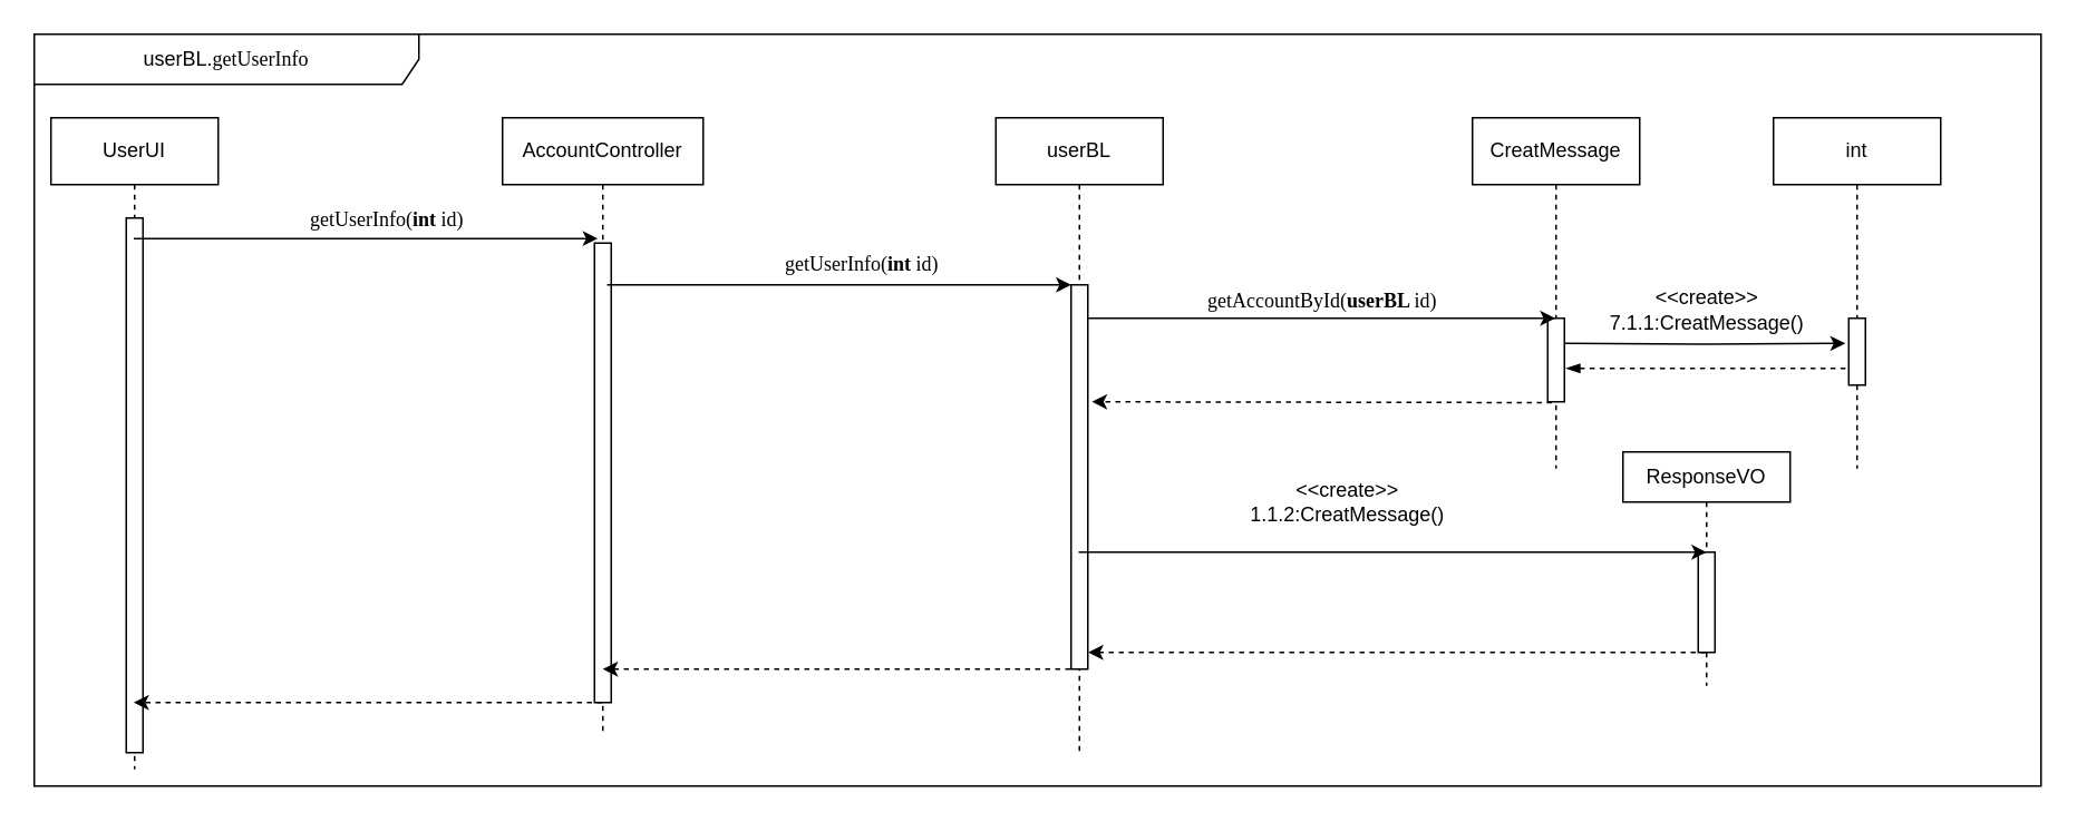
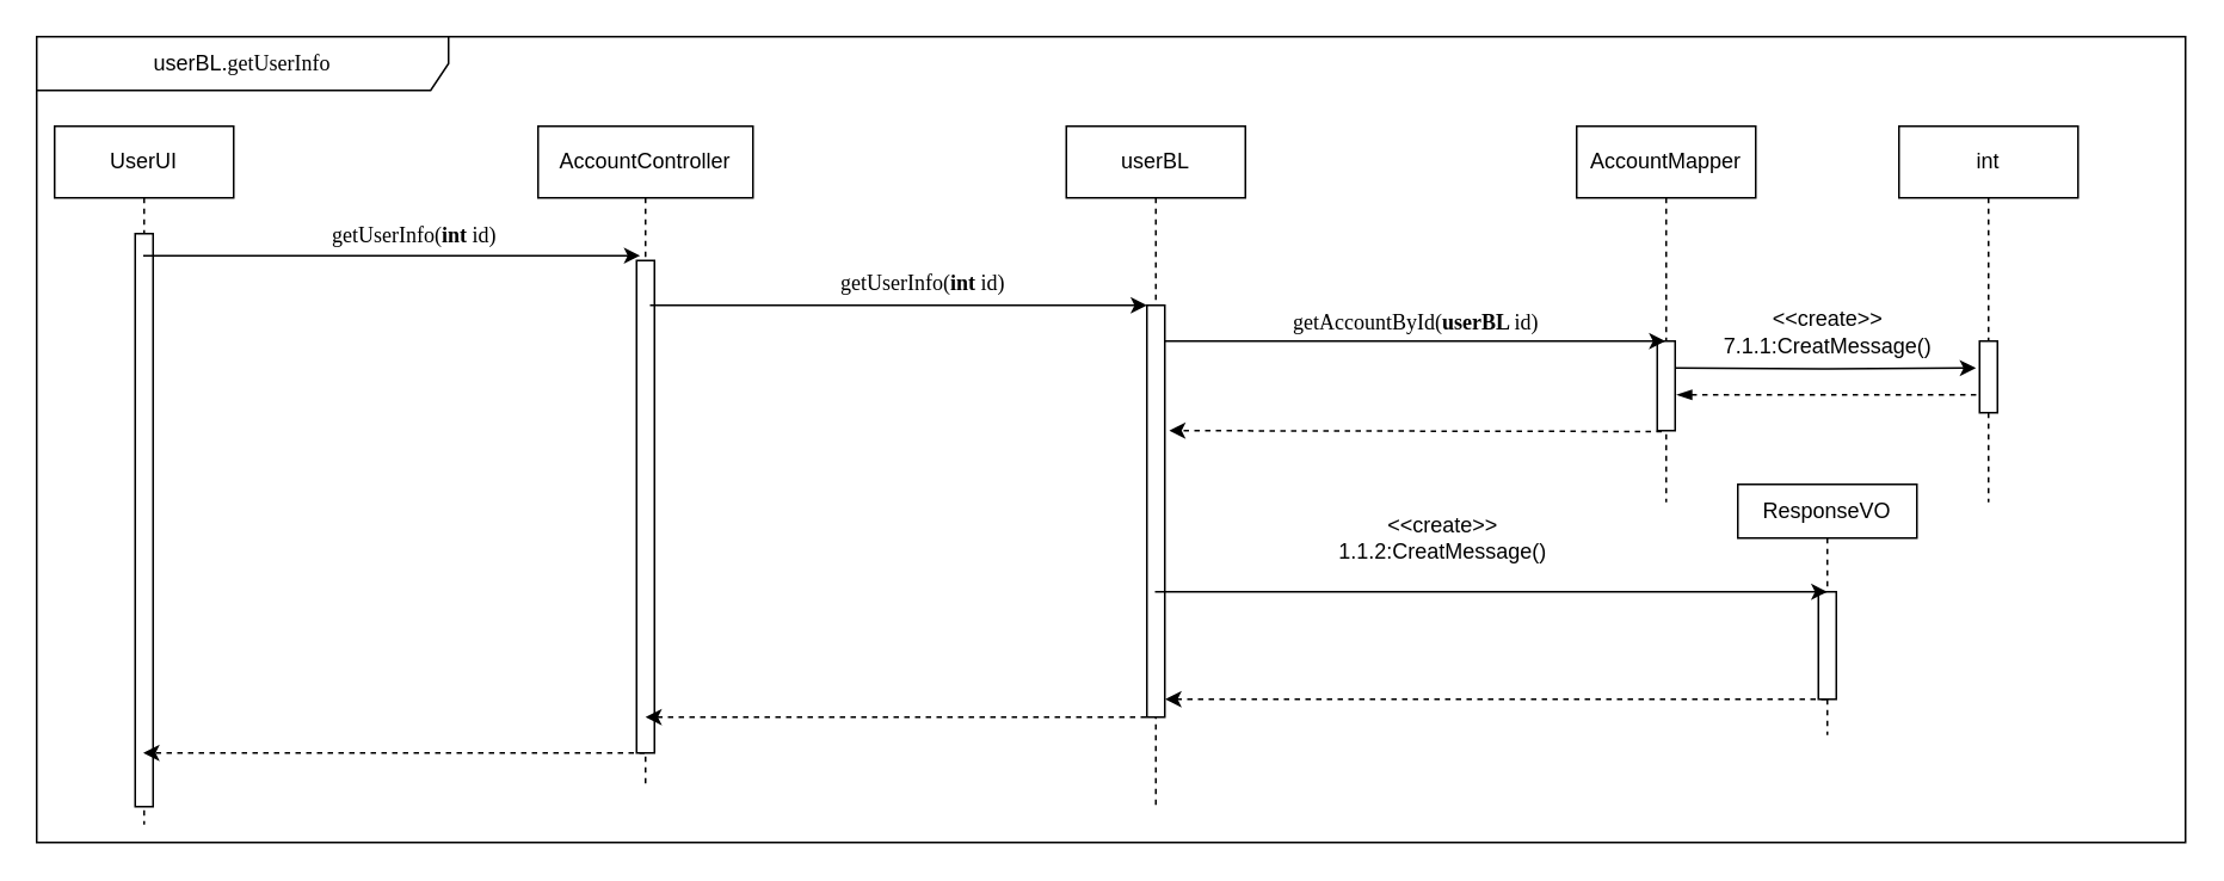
  <mxCell id="0" />
  <mxCell id="1" parent="0" />
  <mxCell id="2" value="userBL.&lt;font face=&quot;menlo&quot;&gt;&lt;span style=&quot;background-color: rgb(255 , 255 , 255)&quot;&gt;getUserInfo&lt;/span&gt;&lt;/font&gt;" style="shape=umlFrame;whiteSpace=wrap;html=1;labelBackgroundColor=none;width=230;height=30;" parent="1" vertex="1"><mxGeometry x="20" y="20" width="1200" height="450" as="geometry" /></mxCell>
  <mxCell id="3" value="UserUI" style="shape=umlLifeline;perimeter=lifelinePerimeter;whiteSpace=wrap;html=1;container=1;collapsible=0;recursiveResize=0;outlineConnect=0;" parent="1" vertex="1"><mxGeometry x="30" y="70" width="100" height="390" as="geometry" /></mxCell>
  <mxCell id="4" value="" style="html=1;points=[];perimeter=orthogonalPerimeter;" parent="3" vertex="1"><mxGeometry x="45" y="60" width="10" height="320" as="geometry" /></mxCell>
  <mxCell id="5" value="AccountController" style="shape=umlLifeline;perimeter=lifelinePerimeter;whiteSpace=wrap;html=1;container=1;collapsible=0;recursiveResize=0;outlineConnect=0;" parent="1" vertex="1"><mxGeometry x="300" y="70" width="120" height="370" as="geometry" /></mxCell>
  <mxCell id="6" value="" style="html=1;points=[];perimeter=orthogonalPerimeter;" parent="5" vertex="1"><mxGeometry x="55" y="75" width="10" height="275" as="geometry" /></mxCell>
  <mxCell id="7" value="userBL" style="shape=umlLifeline;perimeter=lifelinePerimeter;whiteSpace=wrap;html=1;container=1;collapsible=0;recursiveResize=0;outlineConnect=0;" parent="1" vertex="1"><mxGeometry x="595" y="70" width="100" height="380" as="geometry" /></mxCell>
  <mxCell id="8" value="" style="html=1;points=[];perimeter=orthogonalPerimeter;" parent="7" vertex="1"><mxGeometry x="45" y="100" width="10" height="230" as="geometry" /></mxCell>
- <mxCell id="9" value="CreatMessage" style="shape=umlLifeline;perimeter=lifelinePerimeter;whiteSpace=wrap;html=1;container=1;collapsible=0;recursiveResize=0;outlineConnect=0;" parent="1" vertex="1"><mxGeometry x="880" y="70" width="100" height="210" as="geometry" /></mxCell>
+ <mxCell id="9" value="AccountMapper" style="shape=umlLifeline;perimeter=lifelinePerimeter;whiteSpace=wrap;html=1;container=1;collapsible=0;recursiveResize=0;outlineConnect=0;" parent="1" vertex="1"><mxGeometry x="880" y="70" width="100" height="210" as="geometry" /></mxCell>
  <mxCell id="10" value="" style="html=1;points=[];perimeter=orthogonalPerimeter;" parent="9" vertex="1"><mxGeometry x="45" y="120" width="10" height="50" as="geometry" /></mxCell>
  <mxCell id="11" value="" style="endArrow=classic;html=1;dashed=1;" parent="1" source="5" target="3" edge="1"><mxGeometry width="50" height="50" relative="1" as="geometry"><mxPoint x="170" y="345" as="sourcePoint" /><mxPoint x="80" y="345" as="targetPoint" /><Array as="points"><mxPoint x="210" y="420" /></Array></mxGeometry></mxCell>
  <mxCell id="12" value="" style="endArrow=classic;html=1;entryX=0.2;entryY=-0.01;entryDx=0;entryDy=0;entryPerimeter=0;" parent="1" source="3" target="6" edge="1"><mxGeometry width="50" height="50" relative="1" as="geometry"><mxPoint x="235" y="145" as="sourcePoint" /><mxPoint x="350" y="145" as="targetPoint" /></mxGeometry></mxCell>
  <mxCell id="13" value="&lt;div style=&quot;text-align: justify ; font-size: 12px&quot;&gt;&lt;pre style=&quot;font-family: &amp;#34;menlo&amp;#34; ; font-size: 12px&quot;&gt;&lt;pre style=&quot;font-family: &amp;#34;menlo&amp;#34; ; font-size: 12px&quot;&gt;&lt;pre style=&quot;font-family: &amp;#34;menlo&amp;#34; ; font-size: 12px&quot;&gt;&lt;pre style=&quot;font-family: &amp;#34;menlo&amp;#34; ; font-size: 9pt&quot;&gt;getUserInfo(&lt;span style=&quot;font-weight: bold&quot;&gt;int&lt;/span&gt;&lt;span style=&quot;color: rgb(0 , 0 , 128) ; font-weight: bold&quot;&gt; &lt;/span&gt;id) &lt;/pre&gt;&lt;/pre&gt;&lt;/pre&gt;&lt;/pre&gt;&lt;/div&gt;" style="text;html=1;align=right;verticalAlign=middle;resizable=0;points=[];labelBackgroundColor=none;fontSize=12;" parent="12" vertex="1" connectable="0"><mxGeometry x="-0.496" y="10" relative="1" as="geometry"><mxPoint x="130.5" y="-2.25" as="offset" /></mxGeometry></mxCell>
  <mxCell id="14" value="" style="endArrow=classic;html=1;entryX=0.2;entryY=-0.01;entryDx=0;entryDy=0;entryPerimeter=0;" parent="1" edge="1"><mxGeometry width="50" height="50" relative="1" as="geometry"><mxPoint x="362.5" y="170" as="sourcePoint" /><mxPoint x="640" y="170" as="targetPoint" /></mxGeometry></mxCell>
  <mxCell id="15" value="" style="endArrow=classic;html=1;dashed=1;" parent="1" edge="1"><mxGeometry width="50" height="50" relative="1" as="geometry"><mxPoint x="639.5" y="400" as="sourcePoint" /><mxPoint x="360" y="400" as="targetPoint" /></mxGeometry></mxCell>
  <mxCell id="16" value="" style="endArrow=classic;html=1;" parent="1" target="9" edge="1"><mxGeometry width="50" height="50" relative="1" as="geometry"><mxPoint x="650" y="190" as="sourcePoint" /><mxPoint x="880" y="190" as="targetPoint" /></mxGeometry></mxCell>
  <mxCell id="17" value="" style="endArrow=classic;html=1;dashed=1;" parent="1" edge="1"><mxGeometry width="50" height="50" relative="1" as="geometry"><mxPoint x="927.5" y="240.5" as="sourcePoint" /><mxPoint x="652.5" y="240" as="targetPoint" /></mxGeometry></mxCell>
  <mxCell id="18" value="&lt;pre style=&quot;background-color: rgb(255 , 255 , 255) ; font-family: &amp;#34;menlo&amp;#34; ; font-size: 9pt&quot;&gt;&lt;pre style=&quot;font-family: &amp;#34;menlo&amp;#34; ; font-size: 9pt&quot;&gt;&lt;pre style=&quot;font-family: &amp;#34;menlo&amp;#34; ; font-size: 9pt&quot;&gt;&lt;pre style=&quot;font-family: &amp;#34;menlo&amp;#34; ; font-size: 9pt&quot;&gt;getAccountById(&lt;span style=&quot;font-weight: bold&quot;&gt;userBL&lt;/span&gt;&lt;span style=&quot;color: #000080 ; font-weight: bold&quot;&gt; &lt;/span&gt;id)&lt;/pre&gt;&lt;/pre&gt;&lt;/pre&gt;&lt;/pre&gt;" style="text;html=1;align=center;verticalAlign=middle;resizable=0;points=[];autosize=1;" parent="1" vertex="1"><mxGeometry x="705" y="160" width="170" height="40" as="geometry" /></mxCell>
  <mxCell id="19" value="ResponseVO" style="shape=umlLifeline;perimeter=lifelinePerimeter;whiteSpace=wrap;html=1;container=1;collapsible=0;recursiveResize=0;outlineConnect=0;size=30;" parent="1" vertex="1"><mxGeometry x="970" y="270" width="100" height="140" as="geometry" /></mxCell>
  <mxCell id="20" value="" style="html=1;points=[];perimeter=orthogonalPerimeter;" parent="19" vertex="1"><mxGeometry x="45" y="60" width="10" height="60" as="geometry" /></mxCell>
  <mxCell id="21" value="" style="endArrow=classic;html=1;" parent="1" source="7" edge="1"><mxGeometry width="50" height="50" relative="1" as="geometry"><mxPoint x="680" y="330" as="sourcePoint" /><mxPoint x="1020" y="330" as="targetPoint" /></mxGeometry></mxCell>
  <mxCell id="22" value="&lt;span style=&quot;color: rgba(0 , 0 , 0 , 0) ; font-family: monospace ; font-size: 0px ; background-color: rgb(248 , 249 , 250)&quot;&gt;%3CmxGraphModel%3E%3Croot%3E%3CmxCell%20id%3D%220%22%2F%3E%3CmxCell%20id%3D%221%22%20parent%3D%220%22%2F%3E%3CmxCell%20id%3D%222%22%20value%3D%22%22%20style%3D%22endArrow%3Dclassic%3Bhtml%3D1%3Bdashed%3D1%3B%22%20edge%3D%221%22%20parent%3D%221%22%3E%3CmxGeometry%20width%3D%2250%22%20height%3D%2250%22%20relative%3D%221%22%20as%3D%22geometry%22%3E%3CmxPoint%20x%3D%22919.75%22%20y%3D%22380%22%20as%3D%22sourcePoint%22%2F%3E%3CmxPoint%20x%3D%22640.25%22%20y%3D%22380%22%20as%3D%22targetPoint%22%2F%3E%3C%2FmxGeometry%3E%3C%2FmxCell%3E%3C%2Froot%3E%3C%2FmxGraphModel%3E&lt;/span&gt;" style="endArrow=classic;html=1;dashed=1;" parent="1" source="19" edge="1"><mxGeometry width="50" height="50" relative="1" as="geometry"><mxPoint x="929.75" y="390" as="sourcePoint" /><mxPoint x="650.25" y="390" as="targetPoint" /></mxGeometry></mxCell>
  <mxCell id="23" value="&amp;lt;&amp;lt;create&amp;gt;&amp;gt;&lt;br&gt;1.1.2:CreatMessage()" style="text;html=1;align=center;verticalAlign=middle;resizable=0;points=[];autosize=1;" parent="1" vertex="1"><mxGeometry x="740" y="285" width="130" height="30" as="geometry" /></mxCell>
  <mxCell id="24" value="&lt;div style=&quot;text-align: justify&quot;&gt;&lt;/div&gt;&lt;pre style=&quot;font-family: &amp;#34;menlo&amp;#34; ; font-size: 9pt&quot;&gt;&lt;pre style=&quot;font-family: &amp;#34;menlo&amp;#34; ; font-size: 9pt&quot;&gt;&lt;pre style=&quot;font-family: &amp;#34;menlo&amp;#34; ; font-size: 9pt&quot;&gt;&lt;pre style=&quot;background-color: rgb(255 , 255 , 255) ; font-family: &amp;#34;menlo&amp;#34; ; font-size: 9pt&quot;&gt;getUserInfo(&lt;span style=&quot;font-weight: bold&quot;&gt;int&lt;/span&gt;&lt;span style=&quot;color: #000080 ; font-weight: bold&quot;&gt; &lt;/span&gt;id)&lt;/pre&gt;&lt;/pre&gt;&lt;/pre&gt;&lt;/pre&gt;" style="text;html=1;align=right;verticalAlign=middle;resizable=0;points=[];labelBackgroundColor=none;" parent="1" vertex="1" connectable="0"><mxGeometry x="360" y="160" as="geometry"><mxPoint x="200.5" y="-2.25" as="offset" /></mxGeometry></mxCell>
  <mxCell id="25" value="int" style="shape=umlLifeline;perimeter=lifelinePerimeter;whiteSpace=wrap;html=1;container=1;collapsible=0;recursiveResize=0;outlineConnect=0;" vertex="1" parent="1"><mxGeometry x="1060" y="70" width="100" height="210" as="geometry" /></mxCell>
  <mxCell id="26" value="" style="html=1;points=[];perimeter=orthogonalPerimeter;" vertex="1" parent="25"><mxGeometry x="45" y="120" width="10" height="40" as="geometry" /></mxCell>
  <mxCell id="27" style="edgeStyle=orthogonalEdgeStyle;rounded=0;orthogonalLoop=1;jettySize=auto;html=1;entryX=-0.2;entryY=0.375;entryDx=0;entryDy=0;entryPerimeter=0;" edge="1" parent="1" target="26"><mxGeometry relative="1" as="geometry"><mxPoint x="935" y="205" as="sourcePoint" /><mxPoint x="1100" y="205" as="targetPoint" /></mxGeometry></mxCell>
  <mxCell id="28" value="&amp;lt;&amp;lt;create&amp;gt;&amp;gt;&lt;br&gt;7.1.1:CreatMessage()" style="text;html=1;align=center;verticalAlign=middle;resizable=0;points=[];autosize=1;" vertex="1" parent="1"><mxGeometry x="955" y="170" width="130" height="30" as="geometry" /></mxCell>
  <mxCell id="29" style="edgeStyle=orthogonalEdgeStyle;rounded=0;orthogonalLoop=1;jettySize=auto;html=1;entryX=-0.2;entryY=0.375;entryDx=0;entryDy=0;entryPerimeter=0;endArrow=none;endFill=0;startArrow=blockThin;startFill=1;dashed=1;" edge="1" parent="1"><mxGeometry relative="1" as="geometry"><mxPoint x="936" y="220" as="sourcePoint" /><mxPoint x="1104" y="220" as="targetPoint" /></mxGeometry></mxCell>
